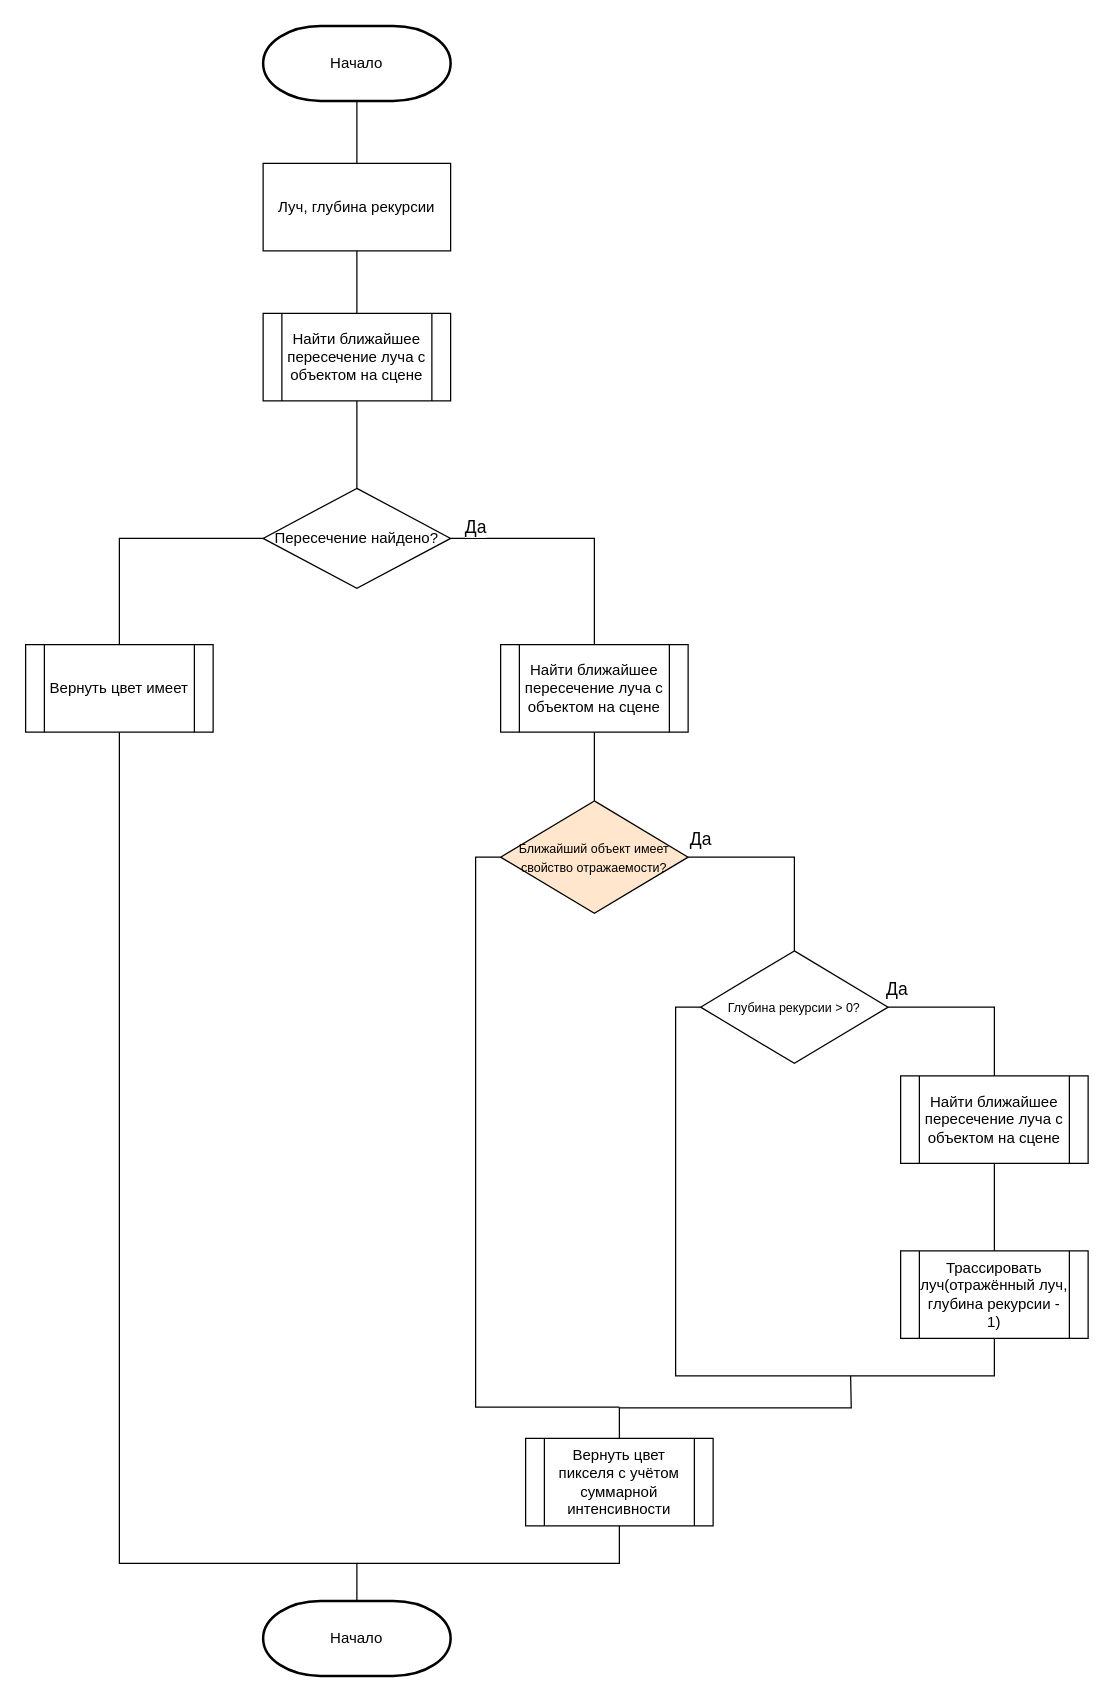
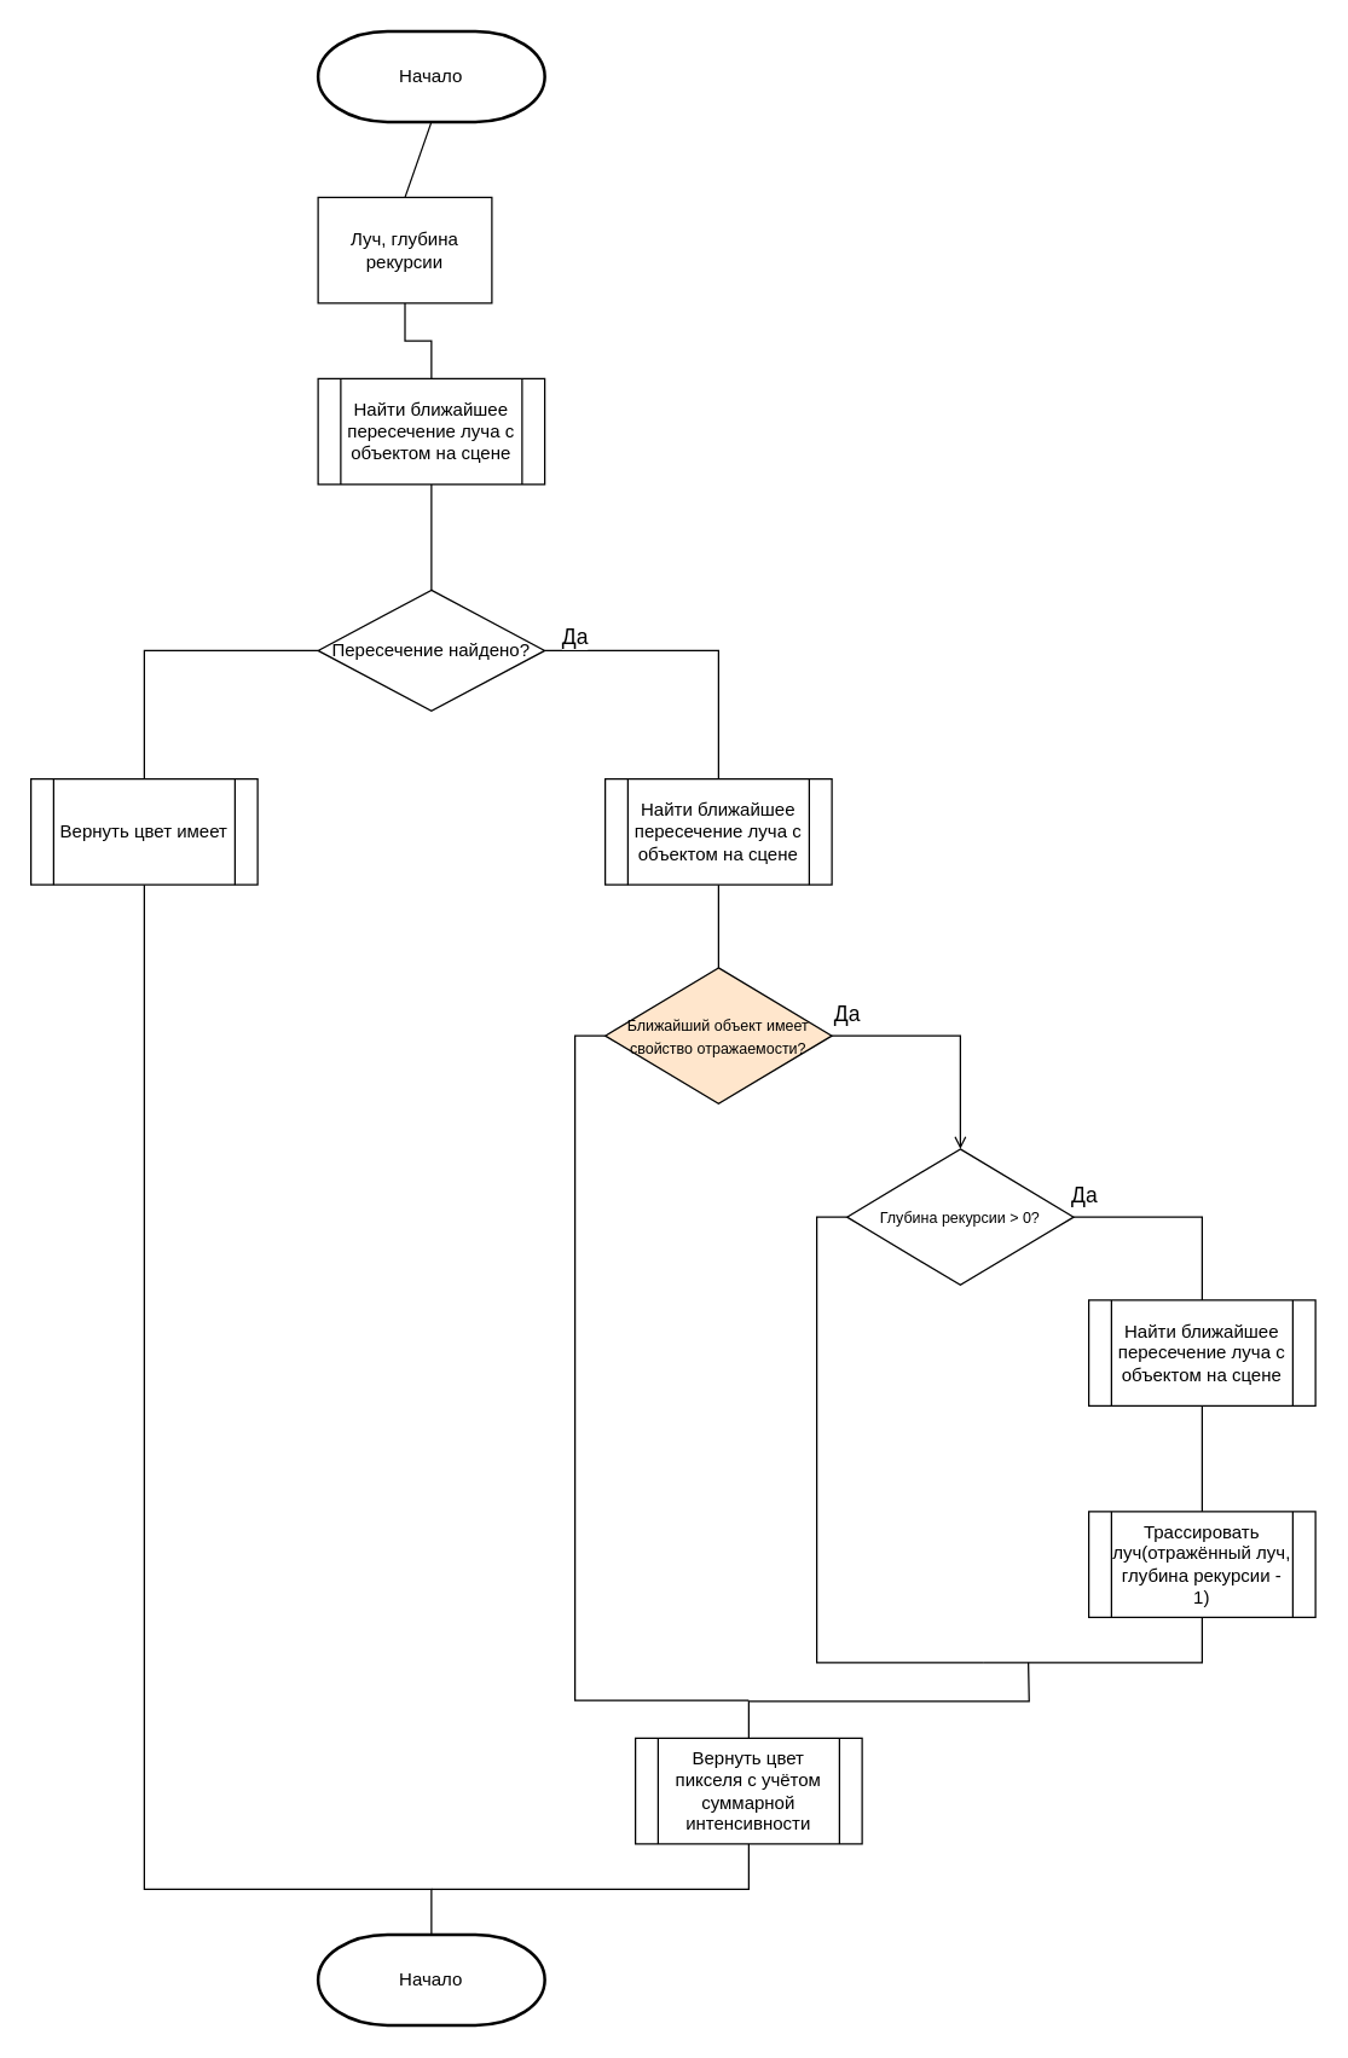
  <mxCell id="0" />
  <mxCell id="1" parent="0" />
  <mxCell id="2" value="Начало" style="strokeWidth=2;html=1;shape=mxgraph.flowchart.terminator;whiteSpace=wrap;" vertex="1" parent="1"><mxGeometry x="210" y="20" width="150" height="60" as="geometry" /></mxCell>
  <mxCell id="3" style="edgeStyle=orthogonalEdgeStyle;rounded=0;orthogonalLoop=1;jettySize=auto;html=1;exitX=0.5;exitY=1;exitDx=0;exitDy=0;entryX=0.5;entryY=0;entryDx=0;entryDy=0;endArrow=none;endFill=0;" edge="1" parent="1" source="4" target="7"><mxGeometry relative="1" as="geometry" /></mxCell>
- <mxCell id="4" value="Луч, глубина рекурсии" style="rounded=0;whiteSpace=wrap;html=1;labelBackgroundColor=none;" vertex="1" parent="1"><mxGeometry x="210" y="130" width="150" height="70" as="geometry" /></mxCell>
+ <mxCell id="4" value="Луч, глубина рекурсии" style="rounded=0;whiteSpace=wrap;html=1;labelBackgroundColor=none;" vertex="1" parent="1"><mxGeometry x="210" y="130" width="115" height="70" as="geometry" /></mxCell>
  <mxCell id="5" value="" style="endArrow=none;html=1;entryX=0.5;entryY=1;entryDx=0;entryDy=0;entryPerimeter=0;exitX=0.5;exitY=0;exitDx=0;exitDy=0;" edge="1" parent="1" source="4" target="2"><mxGeometry width="50" height="50" relative="1" as="geometry"><mxPoint x="280" y="330" as="sourcePoint" /><mxPoint x="330" y="280" as="targetPoint" /></mxGeometry></mxCell>
  <mxCell id="6" style="edgeStyle=orthogonalEdgeStyle;rounded=0;orthogonalLoop=1;jettySize=auto;html=1;exitX=0.5;exitY=1;exitDx=0;exitDy=0;entryX=0.5;entryY=0;entryDx=0;entryDy=0;endArrow=none;endFill=0;" edge="1" parent="1" source="7" target="11"><mxGeometry relative="1" as="geometry" /></mxCell>
  <mxCell id="7" value="Найти ближайшее пересечение луча с объектом на сцене" style="shape=process;whiteSpace=wrap;html=1;backgroundOutline=1;" vertex="1" parent="1"><mxGeometry x="210" y="250" width="150" height="70" as="geometry" /></mxCell>
  <mxCell id="8" style="edgeStyle=orthogonalEdgeStyle;rounded=0;orthogonalLoop=1;jettySize=auto;html=1;exitX=1;exitY=0.5;exitDx=0;exitDy=0;entryX=0.5;entryY=0;entryDx=0;entryDy=0;endArrow=none;endFill=0;" edge="1" parent="1" source="11" target="13"><mxGeometry relative="1" as="geometry" /></mxCell>
  <mxCell id="9" value="&lt;font style=&quot;font-size: 14px&quot;&gt;Да&lt;/font&gt;" style="edgeLabel;html=1;align=center;verticalAlign=middle;resizable=0;points=[];" vertex="1" connectable="0" parent="8"><mxGeometry x="-0.812" y="3" relative="1" as="geometry"><mxPoint y="-7" as="offset" /></mxGeometry></mxCell>
  <mxCell id="10" style="edgeStyle=orthogonalEdgeStyle;rounded=0;orthogonalLoop=1;jettySize=auto;html=1;exitX=0;exitY=0.5;exitDx=0;exitDy=0;startSize=3;sourcePerimeterSpacing=0;endArrow=none;endFill=0;endSize=11;targetPerimeterSpacing=0;fontSize=14;" edge="1" parent="1" source="11" target="31"><mxGeometry relative="1" as="geometry" /></mxCell>
  <mxCell id="11" value="Пересечение найдено?" style="rhombus;whiteSpace=wrap;html=1;" vertex="1" parent="1"><mxGeometry x="210" y="390" width="150" height="80" as="geometry" /></mxCell>
  <mxCell id="12" style="edgeStyle=orthogonalEdgeStyle;rounded=0;orthogonalLoop=1;jettySize=auto;html=1;exitX=0.5;exitY=1;exitDx=0;exitDy=0;entryX=0.5;entryY=0;entryDx=0;entryDy=0;startSize=3;sourcePerimeterSpacing=0;endArrow=none;endFill=0;endSize=11;targetPerimeterSpacing=0;fontSize=14;" edge="1" parent="1" source="13" target="17"><mxGeometry relative="1" as="geometry" /></mxCell>
  <mxCell id="13" value="Найти ближайшее пересечение луча с объектом на сцене" style="shape=process;whiteSpace=wrap;html=1;backgroundOutline=1;" vertex="1" parent="1"><mxGeometry x="400" y="515" width="150" height="70" as="geometry" /></mxCell>
- <mxCell id="14" style="edgeStyle=orthogonalEdgeStyle;rounded=0;orthogonalLoop=1;jettySize=auto;html=1;exitX=1;exitY=0.5;exitDx=0;exitDy=0;entryX=0.5;entryY=0;entryDx=0;entryDy=0;endArrow=none;endFill=0;" edge="1" parent="1" source="17" target="21"><mxGeometry relative="1" as="geometry" /></mxCell>
+ <mxCell id="14" style="edgeStyle=orthogonalEdgeStyle;rounded=0;orthogonalLoop=1;jettySize=auto;html=1;exitX=1;exitY=0.5;exitDx=0;exitDy=0;entryX=0.5;entryY=0;entryDx=0;entryDy=0;endArrow=open;endFill=0;" edge="1" parent="1" source="17" target="21"><mxGeometry relative="1" as="geometry" /></mxCell>
  <mxCell id="15" value="Да" style="edgeLabel;html=1;align=center;verticalAlign=middle;resizable=0;points=[];fontSize=14;" vertex="1" connectable="0" parent="14"><mxGeometry x="-0.685" y="3" relative="1" as="geometry"><mxPoint x="-15.28" y="-12" as="offset" /></mxGeometry></mxCell>
  <mxCell id="16" style="edgeStyle=orthogonalEdgeStyle;rounded=0;orthogonalLoop=1;jettySize=auto;html=1;exitX=0;exitY=0.5;exitDx=0;exitDy=0;endArrow=none;endFill=0;fontSize=14;sourcePerimeterSpacing=0;startSize=4;targetPerimeterSpacing=0;endSize=11;" edge="1" parent="1" source="17"><mxGeometry relative="1" as="geometry"><mxPoint x="495" y="1125" as="targetPoint" /><Array as="points"><mxPoint x="380" y="685" /><mxPoint x="380" y="1125" /></Array></mxGeometry></mxCell>
  <mxCell id="17" value="&lt;font style=&quot;font-size: 10px&quot;&gt;Ближайший объект имеет свойство отражаемости?&lt;/font&gt;" style="rhombus;whiteSpace=wrap;html=1;fillColor=#ffe6cc;" vertex="1" parent="1"><mxGeometry x="400" y="640" width="150" height="90" as="geometry" /></mxCell>
  <mxCell id="18" style="edgeStyle=orthogonalEdgeStyle;rounded=0;orthogonalLoop=1;jettySize=auto;html=1;exitX=1;exitY=0.5;exitDx=0;exitDy=0;entryX=0.5;entryY=0;entryDx=0;entryDy=0;endArrow=none;endFill=0;" edge="1" parent="1" source="21" target="23"><mxGeometry relative="1" as="geometry" /></mxCell>
  <mxCell id="19" value="Да" style="edgeLabel;html=1;align=center;verticalAlign=middle;resizable=0;points=[];fontSize=14;" vertex="1" connectable="0" parent="18"><mxGeometry x="-0.839" y="1" relative="1" as="geometry"><mxPoint x="-4.29" y="-14" as="offset" /></mxGeometry></mxCell>
  <mxCell id="20" style="edgeStyle=orthogonalEdgeStyle;rounded=0;orthogonalLoop=1;jettySize=auto;html=1;exitX=0;exitY=0.5;exitDx=0;exitDy=0;endArrow=none;endFill=0;fontSize=14;" edge="1" parent="1" source="21"><mxGeometry relative="1" as="geometry"><mxPoint x="650" y="1100" as="targetPoint" /><Array as="points"><mxPoint x="540" y="805" /><mxPoint x="540" y="1100" /><mxPoint x="650" y="1100" /></Array></mxGeometry></mxCell>
  <mxCell id="21" value="&lt;font style=&quot;font-size: 10px&quot;&gt;Глубина рекурсии &amp;gt; 0?&lt;/font&gt;" style="rhombus;whiteSpace=wrap;html=1;" vertex="1" parent="1"><mxGeometry x="560" y="760" width="150" height="90" as="geometry" /></mxCell>
  <mxCell id="22" style="edgeStyle=orthogonalEdgeStyle;rounded=0;orthogonalLoop=1;jettySize=auto;html=1;exitX=0.5;exitY=1;exitDx=0;exitDy=0;entryX=0.5;entryY=0;entryDx=0;entryDy=0;endArrow=none;endFill=0;fontSize=14;" edge="1" parent="1" source="23" target="25"><mxGeometry relative="1" as="geometry" /></mxCell>
  <mxCell id="23" value="Найти ближайшее пересечение луча с объектом на сцене" style="shape=process;whiteSpace=wrap;html=1;backgroundOutline=1;" vertex="1" parent="1"><mxGeometry x="720" y="860" width="150" height="70" as="geometry" /></mxCell>
  <mxCell id="24" style="edgeStyle=orthogonalEdgeStyle;rounded=0;orthogonalLoop=1;jettySize=auto;html=1;exitX=0.5;exitY=1;exitDx=0;exitDy=0;endArrow=none;endFill=0;fontSize=14;" edge="1" parent="1" source="25"><mxGeometry relative="1" as="geometry"><mxPoint x="650" y="1100" as="targetPoint" /><Array as="points"><mxPoint x="795" y="1100" /></Array></mxGeometry></mxCell>
  <mxCell id="25" value="Трассировать луч(отражённый луч, глубина рекурсии - 1)" style="shape=process;whiteSpace=wrap;html=1;backgroundOutline=1;" vertex="1" parent="1"><mxGeometry x="720" y="1000" width="150" height="70" as="geometry" /></mxCell>
  <mxCell id="26" style="edgeStyle=orthogonalEdgeStyle;rounded=0;orthogonalLoop=1;jettySize=auto;html=1;exitX=0.5;exitY=0;exitDx=0;exitDy=0;endArrow=none;endFill=0;fontSize=14;" edge="1" parent="1" source="28"><mxGeometry relative="1" as="geometry"><mxPoint x="680" y="1100" as="targetPoint" /></mxGeometry></mxCell>
  <mxCell id="27" style="edgeStyle=orthogonalEdgeStyle;rounded=0;orthogonalLoop=1;jettySize=auto;html=1;exitX=0.5;exitY=1;exitDx=0;exitDy=0;startSize=3;sourcePerimeterSpacing=0;endArrow=none;endFill=0;endSize=11;targetPerimeterSpacing=0;fontSize=14;" edge="1" parent="1" source="28"><mxGeometry relative="1" as="geometry"><mxPoint x="285" y="1250" as="targetPoint" /><Array as="points"><mxPoint x="495" y="1250" /></Array></mxGeometry></mxCell>
  <mxCell id="28" value="Вернуть цвет пикселя с учётом суммарной интенсивности" style="shape=process;whiteSpace=wrap;html=1;backgroundOutline=1;" vertex="1" parent="1"><mxGeometry x="420" y="1150" width="150" height="70" as="geometry" /></mxCell>
  <mxCell id="29" value="Начало" style="strokeWidth=2;html=1;shape=mxgraph.flowchart.terminator;whiteSpace=wrap;" vertex="1" parent="1"><mxGeometry x="210" y="1280" width="150" height="60" as="geometry" /></mxCell>
  <mxCell id="30" style="edgeStyle=orthogonalEdgeStyle;rounded=0;orthogonalLoop=1;jettySize=auto;html=1;exitX=0.5;exitY=1;exitDx=0;exitDy=0;entryX=0.5;entryY=0;entryDx=0;entryDy=0;entryPerimeter=0;startSize=3;sourcePerimeterSpacing=0;endArrow=none;endFill=0;endSize=11;targetPerimeterSpacing=0;fontSize=14;" edge="1" parent="1" source="31" target="29"><mxGeometry relative="1" as="geometry"><Array as="points"><mxPoint x="95" y="1250" /><mxPoint x="285" y="1250" /></Array></mxGeometry></mxCell>
  <mxCell id="31" value="Вернуть цвет имеет" style="shape=process;whiteSpace=wrap;html=1;backgroundOutline=1;" vertex="1" parent="1"><mxGeometry x="20" y="515" width="150" height="70" as="geometry" /></mxCell>
